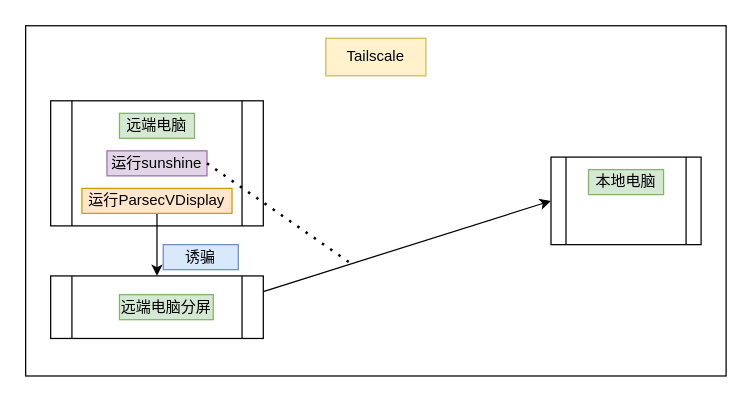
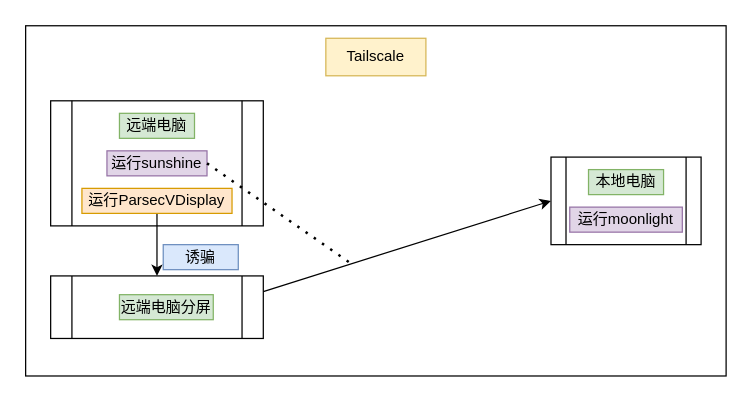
  <mxCell id="0" />
  <mxCell id="1" parent="0" />
  <mxCell id="2" value="" style="rounded=0;whiteSpace=wrap;html=1;" vertex="1" parent="1"><mxGeometry x="20" y="20" width="560" height="280" as="geometry" /></mxCell>
  <mxCell id="3" value="Tailscale" style="text;html=1;align=center;verticalAlign=middle;whiteSpace=wrap;rounded=0;fillColor=#fff2cc;strokeColor=#d6b656;" vertex="1" parent="1"><mxGeometry x="260" y="30" width="80" height="30" as="geometry" /></mxCell>
  <mxCell id="4" value="" style="shape=process;whiteSpace=wrap;html=1;backgroundOutline=1;" vertex="1" parent="1"><mxGeometry x="40" y="80" width="170" height="100" as="geometry" /></mxCell>
  <mxCell id="5" value="" style="shape=process;whiteSpace=wrap;html=1;backgroundOutline=1;" vertex="1" parent="1"><mxGeometry x="40" y="220" width="170" height="50" as="geometry" /></mxCell>
  <mxCell id="6" value="" style="shape=process;whiteSpace=wrap;html=1;backgroundOutline=1;" vertex="1" parent="1"><mxGeometry x="440" y="125" width="120" height="70" as="geometry" /></mxCell>
  <mxCell id="7" value="远端电脑" style="text;html=1;align=center;verticalAlign=middle;whiteSpace=wrap;rounded=0;fillColor=#d5e8d4;strokeColor=#82b366;" vertex="1" parent="1"><mxGeometry x="95" y="90" width="60" height="20" as="geometry" /></mxCell>
  <mxCell id="8" value="本地电脑" style="text;html=1;align=center;verticalAlign=middle;whiteSpace=wrap;rounded=0;fillColor=#d5e8d4;strokeColor=#82b366;" vertex="1" parent="1"><mxGeometry x="470" y="135" width="60" height="20" as="geometry" /></mxCell>
  <mxCell id="9" value="运行sunshine" style="text;html=1;align=center;verticalAlign=middle;whiteSpace=wrap;rounded=0;fillColor=#e1d5e7;strokeColor=#9673a6;" vertex="1" parent="1"><mxGeometry x="85" y="120" width="80" height="20" as="geometry" /></mxCell>
  <mxCell id="10" style="edgeStyle=orthogonalEdgeStyle;rounded=0;orthogonalLoop=1;jettySize=auto;html=1;exitX=0.5;exitY=1;exitDx=0;exitDy=0;" edge="1" parent="1" source="11" target="5"><mxGeometry relative="1" as="geometry" /></mxCell>
  <mxCell id="11" value="运行ParsecVDisplay" style="text;html=1;align=center;verticalAlign=middle;whiteSpace=wrap;rounded=0;fillColor=#ffe6cc;strokeColor=#d79b00;" vertex="1" parent="1"><mxGeometry x="65" y="150" width="120" height="20" as="geometry" /></mxCell>
+ <mxCell id="12" value="运行moonlight" style="text;html=1;align=center;verticalAlign=middle;whiteSpace=wrap;rounded=0;fillColor=#e1d5e7;strokeColor=#9673a6;" vertex="1" parent="1"><mxGeometry x="455" y="165" width="90" height="20" as="geometry" /></mxCell>
  <mxCell id="13" value="远端电脑分屏" style="text;html=1;align=center;verticalAlign=middle;whiteSpace=wrap;rounded=0;fillColor=#d5e8d4;strokeColor=#82b366;" vertex="1" parent="1"><mxGeometry x="95" y="235" width="75" height="20" as="geometry" /></mxCell>
  <mxCell id="14" value="诱骗" style="text;html=1;align=center;verticalAlign=middle;whiteSpace=wrap;rounded=0;fillColor=#dae8fc;strokeColor=#6c8ebf;" vertex="1" parent="1"><mxGeometry x="130" y="195" width="60" height="20" as="geometry" /></mxCell>
  <mxCell id="15" value="" style="endArrow=classic;html=1;rounded=0;exitX=1;exitY=0.25;exitDx=0;exitDy=0;entryX=0;entryY=0.5;entryDx=0;entryDy=0;" edge="1" parent="1" source="5" target="6"><mxGeometry width="50" height="50" relative="1" as="geometry"><mxPoint x="320" y="160" as="sourcePoint" /><mxPoint x="370" y="110" as="targetPoint" /></mxGeometry></mxCell>
  <mxCell id="16" value="" style="endArrow=none;dashed=1;html=1;dashPattern=1 3;strokeWidth=2;rounded=0;exitX=1;exitY=0.5;exitDx=0;exitDy=0;" edge="1" parent="1" source="9"><mxGeometry width="50" height="50" relative="1" as="geometry"><mxPoint x="320" y="160" as="sourcePoint" /><mxPoint x="280" y="210" as="targetPoint" /></mxGeometry></mxCell>
